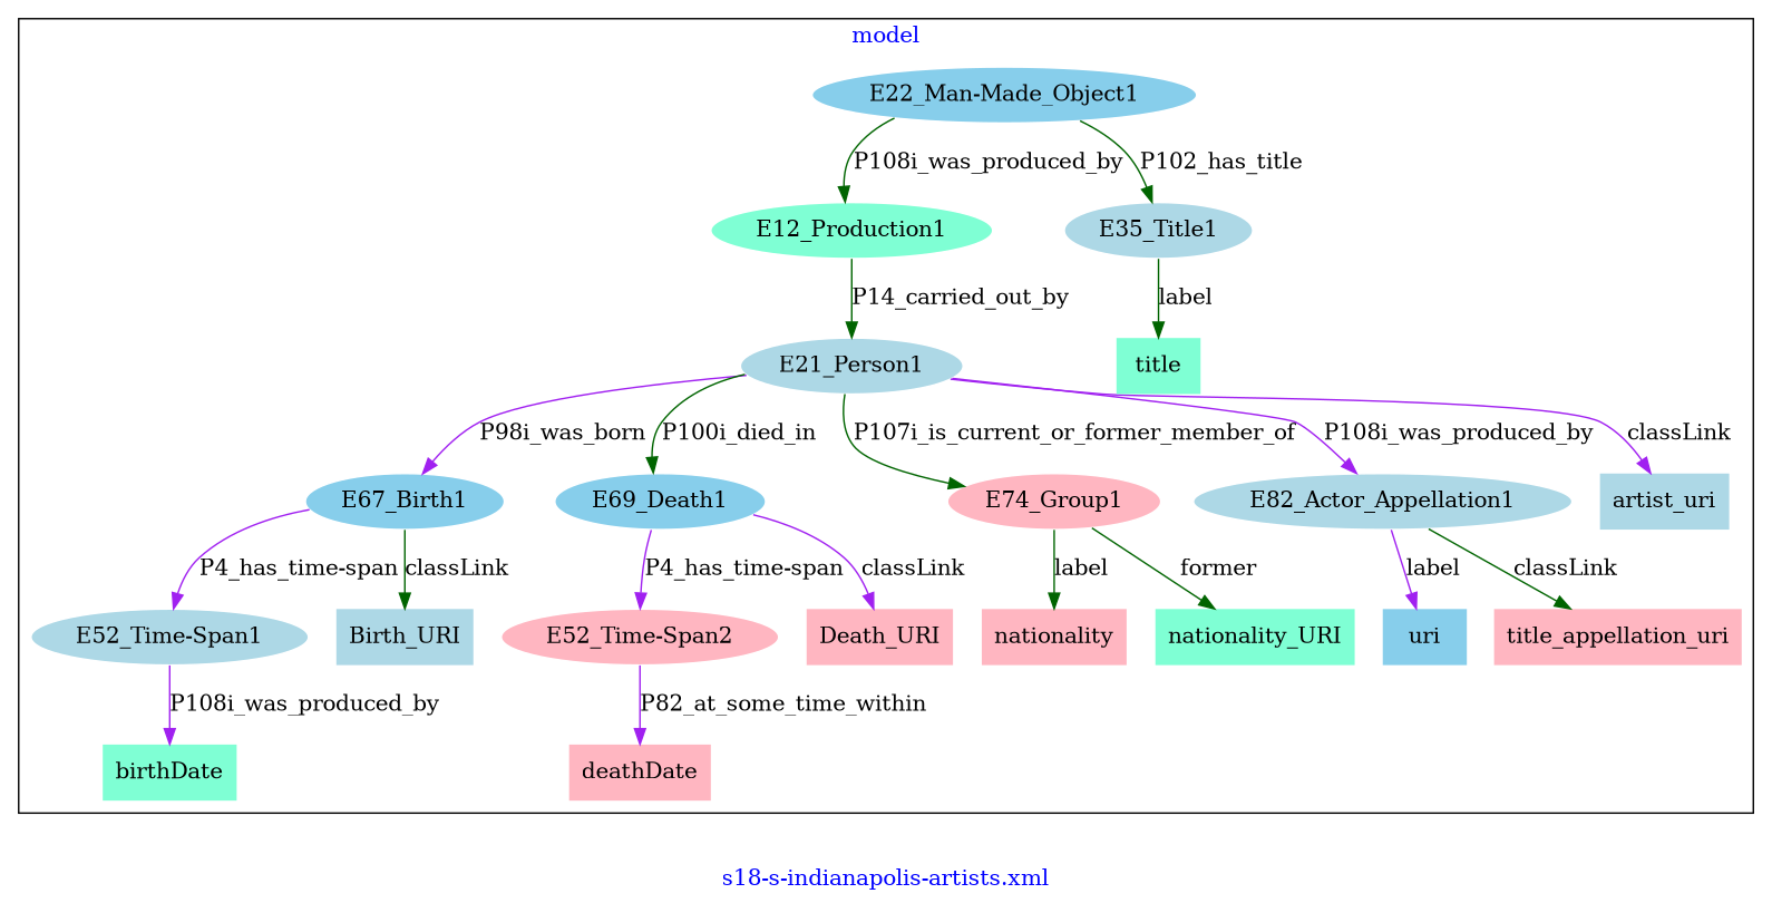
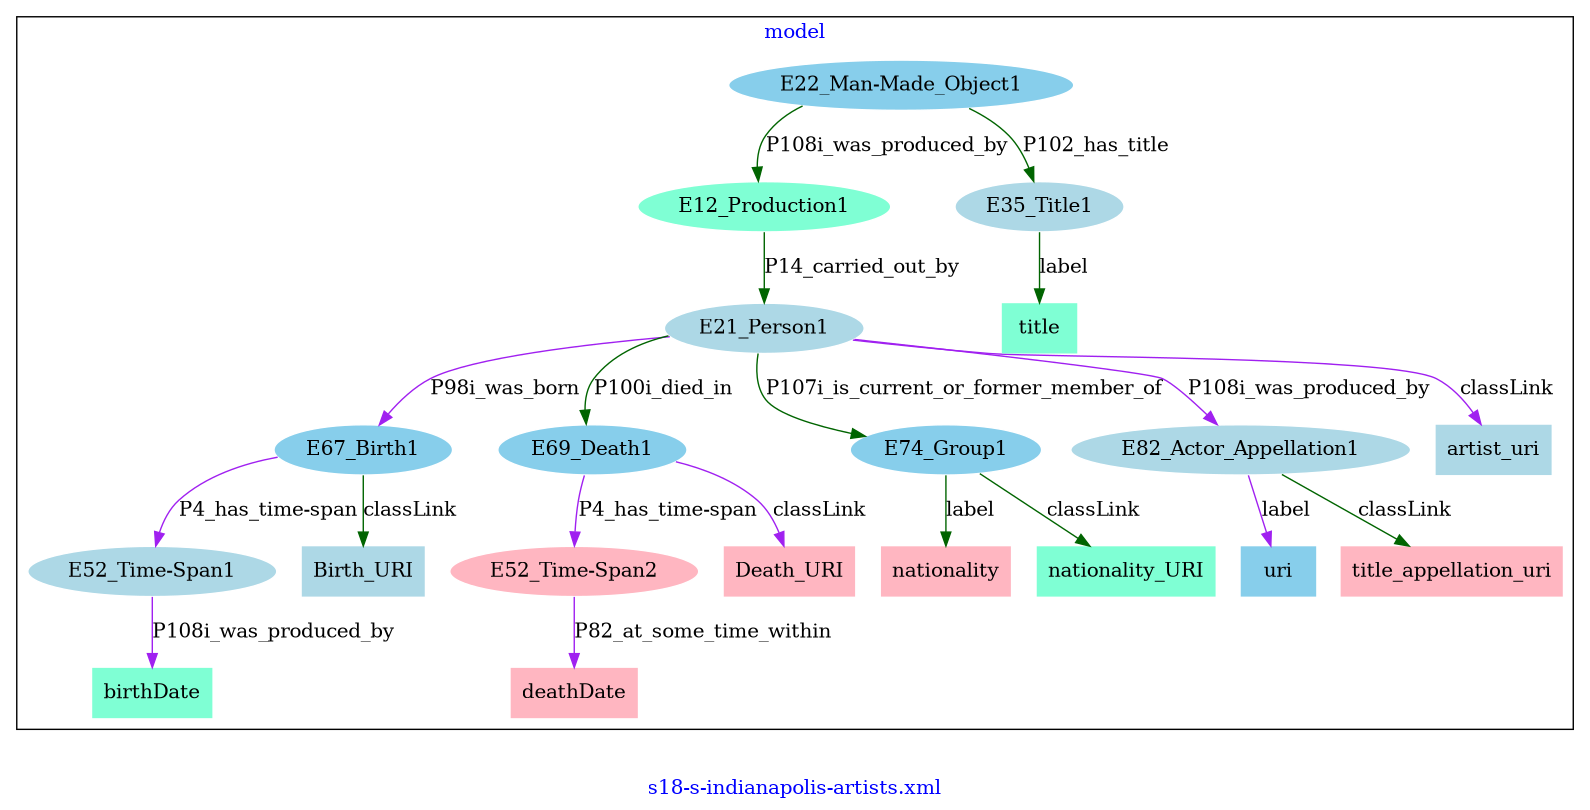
  digraph {
    fontcolor=blue
    label="s18-s-indianapolis-artists.xml"
    remincross=true
    node [fillcolor=lightblue style=filled]
    edge [color=darkgreen fontcolor=black]
    n1 [color=white fillcolor=aquamarine label=E12_Production1]
    n2 [color=white label=E21_Person1]
    n3 [color=white fillcolor=skyblue label=E67_Birth1]
    n4 [color=white fillcolor=skyblue label=E69_Death1]
-   n5 [color=white fillcolor=lightpink label=E74_Group1]
+   n5 [color=white fillcolor=skyblue label=E74_Group1]
    n6 [color=white label=E82_Actor_Appellation1]
    n7 [color=white fillcolor=skyblue label="E22_Man-Made_Object1"]
    n8 [color=white label=E35_Title1]
    n9 [color=white label="E52_Time-Span1"]
    n10 [color=white fillcolor=lightpink label="E52_Time-Span2"]
    n11 [label=artist_uri shape=plaintext]
    n12 [fillcolor=lightpink label=nationality shape=plaintext]
    n13 [fillcolor=lightpink label=Death_URI shape=plaintext]
    n14 [fillcolor=skyblue label=uri shape=plaintext]
    n15 [fillcolor=lightpink label=title_appellation_uri shape=plaintext]
    n16 [fillcolor=lightpink label=deathDate shape=plaintext]
    n17 [fillcolor=aquamarine label=nationality_URI shape=plaintext]
    n18 [fillcolor=aquamarine label=title shape=plaintext]
    n19 [label=Birth_URI shape=plaintext]
    n20 [fillcolor=aquamarine label=birthDate shape=plaintext]
    subgraph cluster_1 {
      label=model
      n1
      n2
      n3
      n4
      n5
      n6
      n7
      n8
      n9
      n10
      n11
      n12
      n13
      n14
      n15
      n16
      n17
      n18
      n19
      n20
    }
    n1 -> n2 [label=P14_carried_out_by]
    n2 -> n3 [color=purple label=P98i_was_born]
    n2 -> n4 [label=P100i_died_in]
    n2 -> n5 [label=P107i_is_current_or_former_member_of]
    n2 -> n6 [color=purple label=P108i_was_produced_by]
    n2 -> n11 [color=purple label=classLink]
    n3 -> n9 [color=purple label="P4_has_time-span"]
    n3 -> n19 [label=classLink]
    n4 -> n10 [color=purple label="P4_has_time-span"]
    n4 -> n13 [color=purple label=classLink]
    n5 -> n12 [label=label]
-   n5 -> n17 [label=former]
+   n5 -> n17 [label=classLink]
    n6 -> n14 [color=purple label=label]
    n6 -> n15 [label=classLink]
    n7 -> n1 [label=P108i_was_produced_by]
    n7 -> n8 [label=P102_has_title]
    n8 -> n18 [label=label]
    n9 -> n20 [color=purple label=P108i_was_produced_by]
    n10 -> n16 [color=purple label=P82_at_some_time_within]
  }
